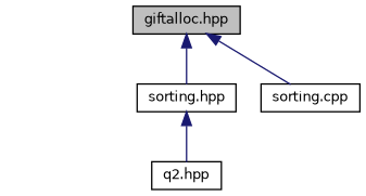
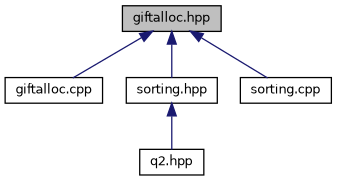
  digraph {
    fontname="DejaVu Sans"
    node [color=black fillcolor=white fontname="DejaVu Sans" fontsize=10 shape=record style=filled]
    edge [color=midnightblue dir=back fontname="DejaVu Sans" fontsize=10 labelfontname=Helvetica labelfontsize=10 style=solid]
    n1 [fillcolor=grey75 fontcolor=black height=0.2 label="giftalloc.hpp" width=0.4]
+   n2 [height=0.2 label="giftalloc.cpp" width=0.4]
    n3 [height=0.2 label="sorting.hpp" width=0.4]
    n4 [height=0.2 label="sorting.cpp" width=0.4]
    n5 [height=0.2 label="q2.hpp" width=0.4]
+   n1 -> n2
    n1 -> n3
    n1 -> n4
    n3 -> n5
  }
